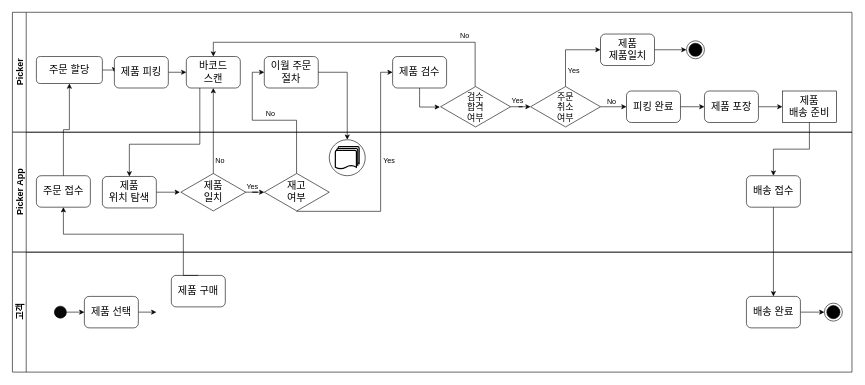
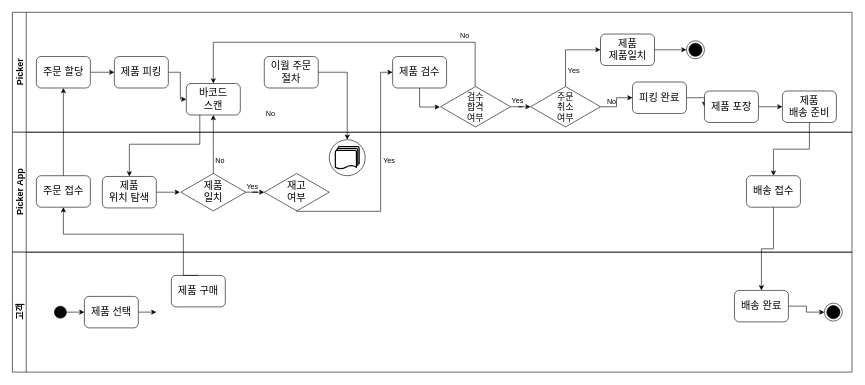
  <mxCell id="0" />
  <mxCell id="1" parent="0" />
  <mxCell id="2" value="&lt;font style=&quot;font-size: 15px;&quot;&gt;&lt;b&gt;Picker&lt;/b&gt;&lt;/font&gt;" style="swimlane;horizontal=0;whiteSpace=wrap;html=1;fontStyle=0" vertex="1" parent="1"><mxGeometry x="20" y="20" width="1400" height="200" as="geometry" /></mxCell>
  <mxCell id="3" style="edgeStyle=orthogonalEdgeStyle;rounded=0;orthogonalLoop=1;jettySize=auto;html=1;exitX=1;exitY=0.5;exitDx=0;exitDy=0;entryX=0;entryY=0.5;entryDx=0;entryDy=0;" edge="1" parent="2" source="16" target="17"><mxGeometry relative="1" as="geometry"><mxPoint x="120" y="100" as="sourcePoint" /><mxPoint x="170" y="100" as="targetPoint" /></mxGeometry></mxCell>
  <mxCell id="4" style="edgeStyle=orthogonalEdgeStyle;rounded=0;orthogonalLoop=1;jettySize=auto;html=1;exitX=1;exitY=0.5;exitDx=0;exitDy=0;entryX=0;entryY=0.5;entryDx=0;entryDy=0;" edge="1" parent="2" source="17" target="18"><mxGeometry relative="1" as="geometry"><mxPoint x="240" y="100" as="sourcePoint" /><mxPoint x="290" y="100" as="targetPoint" /></mxGeometry></mxCell>
  <mxCell id="5" style="edgeStyle=orthogonalEdgeStyle;rounded=0;orthogonalLoop=1;jettySize=auto;html=1;exitX=0.5;exitY=0;exitDx=0;exitDy=0;entryX=0.494;entryY=0.02;entryDx=0;entryDy=0;entryPerimeter=0;startArrow=classic;startFill=1;endArrow=none;endFill=0;" edge="1" parent="2" source="18" target="8"><mxGeometry relative="1" as="geometry"><mxPoint x="455" y="77.5" as="sourcePoint" /><mxPoint x="700" y="120" as="targetPoint" /><Array as="points"><mxPoint x="335" y="50" /><mxPoint x="772" y="50" /><mxPoint x="772" y="124" /></Array></mxGeometry></mxCell>
  <mxCell id="6" style="edgeStyle=orthogonalEdgeStyle;rounded=0;orthogonalLoop=1;jettySize=auto;html=1;exitX=0.5;exitY=1;exitDx=0;exitDy=0;entryX=-0.01;entryY=0.507;entryDx=0;entryDy=0;entryPerimeter=0;" edge="1" parent="2" source="20" target="8"><mxGeometry relative="1" as="geometry"><mxPoint x="669" y="122.5" as="sourcePoint" /><Array as="points"><mxPoint x="679" y="158" /></Array></mxGeometry></mxCell>
  <mxCell id="7" value="" style="edgeStyle=orthogonalEdgeStyle;rounded=0;orthogonalLoop=1;jettySize=auto;html=1;" edge="1" parent="2" source="8" target="10"><mxGeometry relative="1" as="geometry" /></mxCell>
  <mxCell id="8" value="검수&lt;br&gt;합격&lt;br&gt;여부" style="html=1;whiteSpace=wrap;aspect=fixed;shape=isoRectangle;fontSize=15;" vertex="1" parent="2"><mxGeometry x="714" y="122.5" width="116.67" height="70" as="geometry" /></mxCell>
  <mxCell id="9" value="" style="edgeStyle=orthogonalEdgeStyle;rounded=0;orthogonalLoop=1;jettySize=auto;html=1;entryX=0;entryY=0.5;entryDx=0;entryDy=0;" edge="1" parent="2" source="10" target="22"><mxGeometry relative="1" as="geometry"><mxPoint x="1034" y="157.5" as="targetPoint" /></mxGeometry></mxCell>
  <mxCell id="10" value="주문&lt;br&gt;취소&lt;br&gt;여부" style="html=1;whiteSpace=wrap;aspect=fixed;shape=isoRectangle;fontSize=15;" vertex="1" parent="2"><mxGeometry x="864" y="122.5" width="116.67" height="70" as="geometry" /></mxCell>
  <mxCell id="11" style="edgeStyle=orthogonalEdgeStyle;rounded=0;orthogonalLoop=1;jettySize=auto;html=1;exitX=0;exitY=0.5;exitDx=0;exitDy=0;entryX=0.5;entryY=0.015;entryDx=0;entryDy=0;entryPerimeter=0;startArrow=classic;startFill=1;endArrow=none;endFill=0;" edge="1" parent="2" source="21" target="10"><mxGeometry relative="1" as="geometry"><mxPoint x="1034" y="62.5" as="sourcePoint" /></mxGeometry></mxCell>
  <mxCell id="12" style="edgeStyle=orthogonalEdgeStyle;rounded=0;orthogonalLoop=1;jettySize=auto;html=1;exitX=1;exitY=0.5;exitDx=0;exitDy=0;entryX=0;entryY=0.5;entryDx=0;entryDy=0;" edge="1" parent="2" source="21" target="13"><mxGeometry relative="1" as="geometry"><mxPoint x="1104" y="62.5" as="sourcePoint" /></mxGeometry></mxCell>
  <mxCell id="13" value="" style="ellipse;html=1;shape=endState;fillColor=#000000;strokeColor=#080808;" vertex="1" parent="2"><mxGeometry x="1124" y="47.5" width="30" height="30" as="geometry" /></mxCell>
  <mxCell id="14" style="edgeStyle=orthogonalEdgeStyle;rounded=0;orthogonalLoop=1;jettySize=auto;html=1;exitX=1;exitY=0.5;exitDx=0;exitDy=0;entryX=0;entryY=0.5;entryDx=0;entryDy=0;" edge="1" parent="2" source="22" target="23"><mxGeometry relative="1" as="geometry"><mxPoint x="1104" y="157.5" as="sourcePoint" /><mxPoint x="1154" y="157.5" as="targetPoint" /></mxGeometry></mxCell>
  <mxCell id="15" style="edgeStyle=orthogonalEdgeStyle;rounded=0;orthogonalLoop=1;jettySize=auto;html=1;exitX=1;exitY=0.5;exitDx=0;exitDy=0;entryX=0;entryY=0.5;entryDx=0;entryDy=0;" edge="1" parent="2" source="23" target="24"><mxGeometry relative="1" as="geometry"><mxPoint x="1224" y="157.5" as="sourcePoint" /><mxPoint x="1274" y="157.524" as="targetPoint" /></mxGeometry></mxCell>
- <mxCell id="16" value="&lt;font style=&quot;font-size: 17px;&quot;&gt;주문 할당&lt;/font&gt;" style="rounded=1;whiteSpace=wrap;html=1;fontSize=17;" vertex="1" parent="2"><mxGeometry x="40" y="73.75" width="110" height="45" as="geometry" /></mxCell>
+ <mxCell id="16" value="&lt;font style=&quot;font-size: 17px;&quot;&gt;주문 할당&lt;/font&gt;" style="rounded=1;whiteSpace=wrap;html=1;fontSize=17;" vertex="1" parent="2"><mxGeometry x="40" y="73.75" width="90" height="52.5" as="geometry" /></mxCell>
  <mxCell id="17" value="&lt;font style=&quot;font-size: 17px;&quot;&gt;제품 피킹&lt;/font&gt;" style="rounded=1;whiteSpace=wrap;html=1;fontSize=17;" vertex="1" parent="2"><mxGeometry x="170" y="73.75" width="90" height="52.5" as="geometry" /></mxCell>
- <mxCell id="18" value="&lt;font style=&quot;font-size: 17px;&quot;&gt;바코드&lt;br&gt;스캔&lt;/font&gt;" style="rounded=1;whiteSpace=wrap;html=1;fontSize=17;" vertex="1" parent="2"><mxGeometry x="290" y="73.75" width="90" height="52.5" as="geometry" /></mxCell>
+ <mxCell id="18" value="&lt;font style=&quot;font-size: 17px;&quot;&gt;바코드&lt;br&gt;스캔&lt;/font&gt;" style="rounded=1;whiteSpace=wrap;html=1;fontSize=17;" vertex="1" parent="2"><mxGeometry x="290" y="118.75" width="90" height="52.5" as="geometry" /></mxCell>
  <mxCell id="19" value="이월 주문&lt;br&gt;절차" style="rounded=1;whiteSpace=wrap;html=1;fontSize=17;" vertex="1" parent="2"><mxGeometry x="420" y="73.75" width="90" height="52.5" as="geometry" /></mxCell>
  <mxCell id="20" value="제품 검수" style="rounded=1;whiteSpace=wrap;html=1;fontSize=17;" vertex="1" parent="2"><mxGeometry x="634" y="73.75" width="90" height="52.5" as="geometry" /></mxCell>
  <mxCell id="21" value="제품&lt;br&gt;제품일치" style="rounded=1;whiteSpace=wrap;html=1;fontSize=17;" vertex="1" parent="2"><mxGeometry x="980.67" y="36.25" width="90" height="52.5" as="geometry" /></mxCell>
- <mxCell id="22" value="피킹 완료" style="rounded=1;whiteSpace=wrap;html=1;fontSize=17;" vertex="1" parent="2"><mxGeometry x="1024" y="131.25" width="90" height="52.5" as="geometry" /></mxCell>
+ <mxCell id="22" value="피킹 완료" style="rounded=1;whiteSpace=wrap;html=1;fontSize=17;" vertex="1" parent="2"><mxGeometry x="1034" y="116.25" width="90" height="52.5" as="geometry" /></mxCell>
  <mxCell id="23" value="제품 포장" style="rounded=1;whiteSpace=wrap;html=1;fontSize=17;" vertex="1" parent="2"><mxGeometry x="1154" y="131.25" width="90" height="52.5" as="geometry" /></mxCell>
- <mxCell id="24" value="제품&lt;br&gt;배송 준비" style="whiteSpace=wrap;html=1;fontSize=17;rounded=0;" vertex="1" parent="2"><mxGeometry x="1284" y="131.25" width="90" height="52.5" as="geometry" /></mxCell>
+ <mxCell id="24" value="제품&lt;br&gt;배송 준비" style="rounded=1;whiteSpace=wrap;html=1;fontSize=17;" vertex="1" parent="2"><mxGeometry x="1284" y="131.25" width="90" height="52.5" as="geometry" /></mxCell>
  <mxCell id="25" value="No" style="text;html=1;align=center;verticalAlign=middle;resizable=0;points=[];autosize=1;strokeColor=none;fillColor=none;" vertex="1" parent="2"><mxGeometry x="410" y="153.75" width="40" height="30" as="geometry" /></mxCell>
  <mxCell id="26" value="No" style="text;html=1;align=center;verticalAlign=middle;resizable=0;points=[];autosize=1;strokeColor=none;fillColor=none;" vertex="1" parent="2"><mxGeometry x="734" y="24.5" width="40" height="30" as="geometry" /></mxCell>
  <mxCell id="27" value="Yes" style="text;html=1;align=center;verticalAlign=middle;resizable=0;points=[];autosize=1;strokeColor=none;fillColor=none;" vertex="1" parent="2"><mxGeometry x="822" y="133.25" width="40" height="30" as="geometry" /></mxCell>
  <mxCell id="28" value="Yes" style="text;html=1;align=center;verticalAlign=middle;resizable=0;points=[];autosize=1;strokeColor=none;fillColor=none;" vertex="1" parent="2"><mxGeometry x="916" y="82" width="40" height="30" as="geometry" /></mxCell>
  <mxCell id="29" value="No" style="text;html=1;align=center;verticalAlign=middle;resizable=0;points=[];autosize=1;strokeColor=none;fillColor=none;" vertex="1" parent="2"><mxGeometry x="978.67" y="134.25" width="40" height="30" as="geometry" /></mxCell>
  <mxCell id="30" value="&lt;font style=&quot;font-size: 15px;&quot;&gt;Picker App&lt;/font&gt;" style="swimlane;horizontal=0;whiteSpace=wrap;html=1;" vertex="1" parent="1"><mxGeometry x="20" y="220" width="1400" height="200" as="geometry" /></mxCell>
  <mxCell id="31" style="edgeStyle=orthogonalEdgeStyle;rounded=0;orthogonalLoop=1;jettySize=auto;html=1;exitX=1;exitY=0.5;exitDx=0;exitDy=0;entryX=-0.014;entryY=0.497;entryDx=0;entryDy=0;entryPerimeter=0;" edge="1" parent="30" source="36" target="32"><mxGeometry relative="1" as="geometry"><mxPoint x="240" y="100" as="sourcePoint" /></mxGeometry></mxCell>
  <mxCell id="32" value="제품&lt;br style=&quot;font-size: 17px;&quot;&gt;일치" style="html=1;whiteSpace=wrap;aspect=fixed;shape=isoRectangle;fontSize=17;" vertex="1" parent="30"><mxGeometry x="280.84" y="67.5" width="108.33" height="65" as="geometry" /></mxCell>
  <mxCell id="33" value="" style="edgeStyle=orthogonalEdgeStyle;rounded=0;orthogonalLoop=1;jettySize=auto;html=1;startArrow=classic;startFill=1;endArrow=none;endFill=0;" edge="1" parent="30" source="34" target="32"><mxGeometry relative="1" as="geometry" /></mxCell>
  <mxCell id="34" value="재고&lt;br style=&quot;font-size: 17px;&quot;&gt;여부" style="html=1;whiteSpace=wrap;aspect=fixed;shape=isoRectangle;fontSize=17;" vertex="1" parent="30"><mxGeometry x="420" y="67.5" width="108.33" height="65" as="geometry" /></mxCell>
  <mxCell id="35" value="&lt;font style=&quot;font-size: 17px;&quot;&gt;주문 접수&lt;/font&gt;" style="rounded=1;whiteSpace=wrap;html=1;fontSize=17;" vertex="1" parent="30"><mxGeometry x="40" y="72.5" width="90" height="52.5" as="geometry" /></mxCell>
  <mxCell id="36" value="&lt;font style=&quot;font-size: 17px;&quot;&gt;제품&lt;br&gt;위치 탐색&lt;br&gt;&lt;/font&gt;" style="rounded=1;whiteSpace=wrap;html=1;fontSize=17;" vertex="1" parent="30"><mxGeometry x="150" y="73.75" width="90" height="52.5" as="geometry" /></mxCell>
  <mxCell id="37" value="배송 접수" style="rounded=1;whiteSpace=wrap;html=1;fontSize=17;" vertex="1" parent="30"><mxGeometry x="1224" y="72.5" width="90" height="52.5" as="geometry" /></mxCell>
  <mxCell id="38" value="No" style="text;html=1;align=center;verticalAlign=middle;resizable=0;points=[];autosize=1;strokeColor=none;fillColor=none;" vertex="1" parent="30"><mxGeometry x="326" y="31.5" width="40" height="30" as="geometry" /></mxCell>
  <mxCell id="39" value="Yes" style="text;html=1;align=center;verticalAlign=middle;resizable=0;points=[];autosize=1;strokeColor=none;fillColor=none;" vertex="1" parent="30"><mxGeometry x="608.33" y="31.5" width="40" height="30" as="geometry" /></mxCell>
  <mxCell id="40" value="" style="verticalLabelPosition=bottom;verticalAlign=top;html=1;shape=mxgraph.flowchart.on-page_reference;" vertex="1" parent="30"><mxGeometry x="528.33" y="12.5" width="60" height="60" as="geometry" /></mxCell>
  <mxCell id="41" value="" style="strokeWidth=2;html=1;shape=mxgraph.flowchart.multi-document;whiteSpace=wrap;" vertex="1" parent="30"><mxGeometry x="538.49" y="24" width="39.67" height="37.5" as="geometry" /></mxCell>
  <mxCell id="42" value="&lt;font style=&quot;font-size: 15px;&quot;&gt;고객&lt;/font&gt;" style="swimlane;horizontal=0;whiteSpace=wrap;html=1;" vertex="1" parent="1"><mxGeometry x="20" y="420" width="1400" height="200" as="geometry" /></mxCell>
  <mxCell id="43" style="edgeStyle=orthogonalEdgeStyle;rounded=0;orthogonalLoop=1;jettySize=auto;html=1;exitX=1;exitY=0.5;exitDx=0;exitDy=0;entryX=0;entryY=0.5;entryDx=0;entryDy=0;" edge="1" parent="42" source="44" target="46"><mxGeometry relative="1" as="geometry" /></mxCell>
  <mxCell id="44" value="" style="ellipse;whiteSpace=wrap;html=1;aspect=fixed;fillColor=#080808;" vertex="1" parent="42"><mxGeometry x="70" y="90" width="20" height="20" as="geometry" /></mxCell>
  <mxCell id="45" style="edgeStyle=orthogonalEdgeStyle;rounded=0;orthogonalLoop=1;jettySize=auto;html=1;exitX=1;exitY=0.5;exitDx=0;exitDy=0;entryX=0;entryY=0.5;entryDx=0;entryDy=0;" edge="1" parent="42" source="46"><mxGeometry relative="1" as="geometry"><mxPoint x="240" y="100" as="targetPoint" /></mxGeometry></mxCell>
  <mxCell id="46" value="&lt;font style=&quot;font-size: 17px;&quot;&gt;제품 선택&lt;/font&gt;" style="rounded=1;whiteSpace=wrap;html=1;" vertex="1" parent="42"><mxGeometry x="120" y="73.75" width="90" height="52.5" as="geometry" /></mxCell>
  <mxCell id="47" style="edgeStyle=orthogonalEdgeStyle;rounded=0;orthogonalLoop=1;jettySize=auto;html=1;exitX=1;exitY=0.5;exitDx=0;exitDy=0;entryX=0;entryY=0.5;entryDx=0;entryDy=0;" edge="1" parent="42" source="50" target="48"><mxGeometry relative="1" as="geometry"><mxPoint x="1344" y="100" as="sourcePoint" /></mxGeometry></mxCell>
  <mxCell id="48" value="" style="ellipse;html=1;shape=endState;fillColor=#000000;strokeColor=#080808;" vertex="1" parent="42"><mxGeometry x="1354" y="85" width="30" height="30" as="geometry" /></mxCell>
  <mxCell id="49" value="&lt;font style=&quot;font-size: 17px;&quot;&gt;제품 구매&lt;/font&gt;" style="rounded=1;whiteSpace=wrap;html=1;fontSize=17;" vertex="1" parent="42"><mxGeometry x="265" y="38.75" width="90" height="52.5" as="geometry" /></mxCell>
- <mxCell id="50" value="배송 완료" style="rounded=1;whiteSpace=wrap;html=1;fontSize=17;" vertex="1" parent="42"><mxGeometry x="1224" y="73.75" width="90" height="52.5" as="geometry" /></mxCell>
+ <mxCell id="50" value="배송 완료" style="rounded=1;whiteSpace=wrap;html=1;fontSize=17;" vertex="1" parent="42"><mxGeometry x="1204" y="63.75" width="90" height="52.5" as="geometry" /></mxCell>
  <mxCell id="51" style="edgeStyle=orthogonalEdgeStyle;rounded=0;orthogonalLoop=1;jettySize=auto;html=1;exitX=0.5;exitY=0;exitDx=0;exitDy=0;entryX=0.5;entryY=1;entryDx=0;entryDy=0;" edge="1" parent="1" source="49" target="35"><mxGeometry relative="1" as="geometry"><mxPoint x="295" y="497.5" as="sourcePoint" /><mxPoint x="105" y="342.5" as="targetPoint" /><Array as="points"><mxPoint x="305" y="390" /><mxPoint x="105" y="390" /></Array></mxGeometry></mxCell>
  <mxCell id="52" style="edgeStyle=orthogonalEdgeStyle;rounded=0;orthogonalLoop=1;jettySize=auto;html=1;entryX=0.5;entryY=1;entryDx=0;entryDy=0;exitX=0.5;exitY=0;exitDx=0;exitDy=0;" edge="1" parent="1" source="35" target="16"><mxGeometry relative="1" as="geometry"><mxPoint x="105" y="260" as="sourcePoint" /><mxPoint x="105" y="142.5" as="targetPoint" /></mxGeometry></mxCell>
  <mxCell id="53" style="edgeStyle=orthogonalEdgeStyle;rounded=0;orthogonalLoop=1;jettySize=auto;html=1;exitX=0.25;exitY=1;exitDx=0;exitDy=0;entryX=0.5;entryY=0;entryDx=0;entryDy=0;" edge="1" parent="1" source="18" target="36"><mxGeometry relative="1" as="geometry"><mxPoint x="345" y="142.5" as="sourcePoint" /><mxPoint x="225" y="297.5" as="targetPoint" /><Array as="points"><mxPoint x="333" y="240" /><mxPoint x="215" y="240" /></Array></mxGeometry></mxCell>
  <mxCell id="54" style="edgeStyle=orthogonalEdgeStyle;rounded=0;orthogonalLoop=1;jettySize=auto;html=1;exitX=0.5;exitY=1;exitDx=0;exitDy=0;entryX=0.5;entryY=0.019;entryDx=0;entryDy=0;entryPerimeter=0;startArrow=classic;startFill=1;endArrow=none;endFill=0;" edge="1" parent="1" source="18" target="32"><mxGeometry relative="1" as="geometry"><mxPoint x="362.5" y="142.5" as="sourcePoint" /><Array as="points"><mxPoint x="355" y="250" /><mxPoint x="355" y="250" /></Array></mxGeometry></mxCell>
- <mxCell id="55" style="edgeStyle=orthogonalEdgeStyle;rounded=0;orthogonalLoop=1;jettySize=auto;html=1;exitX=0;exitY=0.5;exitDx=0;exitDy=0;entryX=0.497;entryY=0.015;entryDx=0;entryDy=0;entryPerimeter=0;startArrow=classic;startFill=1;endArrow=none;endFill=0;" edge="1" parent="1" source="19" target="34"><mxGeometry relative="1" as="geometry"><mxPoint x="440" y="120" as="sourcePoint" /><Array as="points"><mxPoint x="420" y="120" /><mxPoint x="420" y="200" /><mxPoint x="494" y="200" /></Array></mxGeometry></mxCell>
  <mxCell id="56" style="edgeStyle=elbowEdgeStyle;rounded=0;orthogonalLoop=1;jettySize=auto;html=1;endArrow=none;endFill=0;startArrow=classic;startFill=1;exitX=0;exitY=0.5;exitDx=0;exitDy=0;entryX=0.497;entryY=0.991;entryDx=0;entryDy=0;entryPerimeter=0;" edge="1" parent="1" source="20" target="34"><mxGeometry relative="1" as="geometry"><mxPoint x="654" y="120" as="sourcePoint" /><mxPoint x="494" y="350" as="targetPoint" /><Array as="points"><mxPoint x="634" y="250" /><mxPoint x="704" y="210" /></Array></mxGeometry></mxCell>
  <mxCell id="57" style="edgeStyle=orthogonalEdgeStyle;rounded=0;orthogonalLoop=1;jettySize=auto;html=1;exitX=0.5;exitY=1;exitDx=0;exitDy=0;entryX=0.5;entryY=0;entryDx=0;entryDy=0;" edge="1" parent="1" source="24" target="37"><mxGeometry relative="1" as="geometry"><mxPoint x="1329" y="200" as="sourcePoint" /><mxPoint x="1334" y="290" as="targetPoint" /></mxGeometry></mxCell>
  <mxCell id="58" style="edgeStyle=orthogonalEdgeStyle;rounded=0;orthogonalLoop=1;jettySize=auto;html=1;exitX=0.5;exitY=1;exitDx=0;exitDy=0;entryX=0.5;entryY=0;entryDx=0;entryDy=0;" edge="1" parent="1" source="37" target="50"><mxGeometry relative="1" as="geometry" /></mxCell>
  <mxCell id="59" value="Yes" style="text;html=1;align=center;verticalAlign=middle;resizable=0;points=[];autosize=1;strokeColor=none;fillColor=none;" vertex="1" parent="1"><mxGeometry x="400" y="296" width="40" height="30" as="geometry" /></mxCell>
  <mxCell id="60" style="edgeStyle=orthogonalEdgeStyle;rounded=0;orthogonalLoop=1;jettySize=auto;html=1;exitX=1;exitY=0.5;exitDx=0;exitDy=0;entryX=0.5;entryY=0;entryDx=0;entryDy=0;entryPerimeter=0;" edge="1" parent="1" source="19" target="40"><mxGeometry relative="1" as="geometry" /></mxCell>
